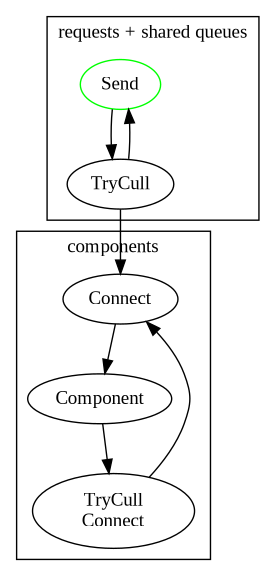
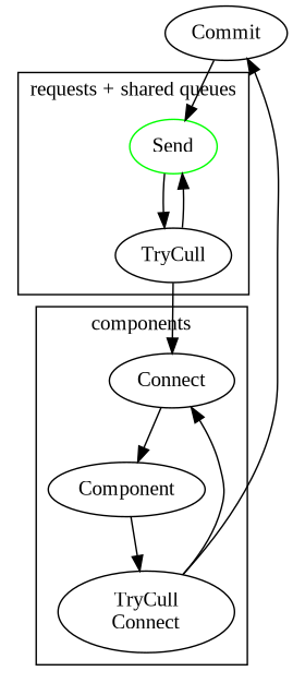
  digraph {
    fontname="Liberation Serif"
    node [fontname="Liberation Serif"]
    edge [fontname="Liberation Serif"]
    Connect [height=0.5 width=1.1555]
    n2 [height=0.5 label=Component width=0.83048]
    n3 [height=0.74639 label="TryCull\nConnect" width=1.6303]
+   Commit [height=0.5 width=1.1193]
    Send [color=green height=0.5 width=0.81243]
    TryCull [height=0.5 width=1.0652]
    subgraph cluster_1 {
      label=components
      Connect
      n2
      n3
    }
    subgraph sub_2 {
      Connect
      n3
+     Commit
      Send
    }
    subgraph cluster_3 {
      label="requests + shared queues"
      Send
      TryCull
    }
    Connect -> n2
    n2 -> n3
    n3 -> Connect
+   n3 -> Commit
+   Commit -> Send
    Send -> TryCull
    TryCull -> Connect
    TryCull -> Send
  }
